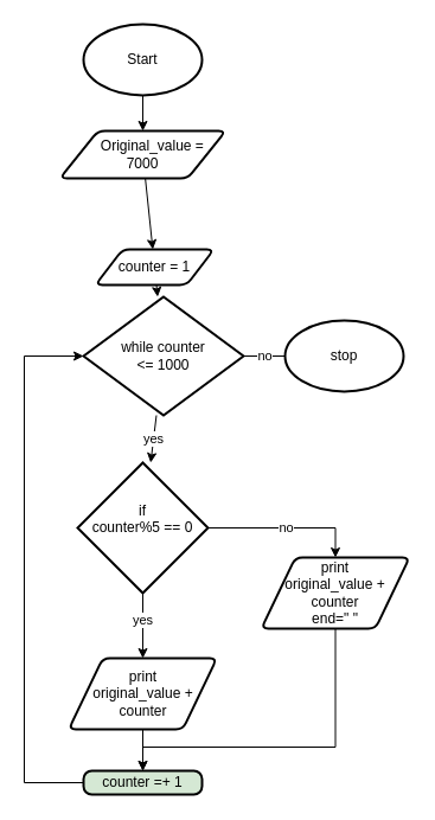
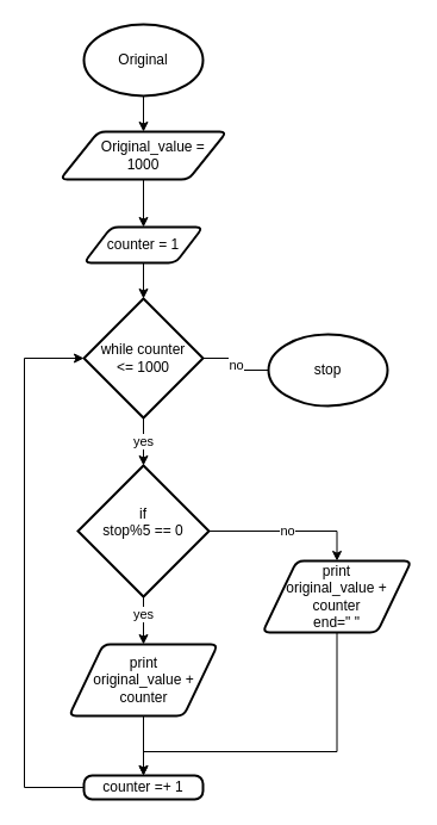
  <mxCell id="0" />
  <mxCell id="1" parent="0" />
  <mxCell id="2" value="" style="edgeStyle=none;html=1;" edge="1" parent="1" source="3" target="5"><mxGeometry relative="1" as="geometry" /></mxCell>
- <mxCell id="3" value="Start" style="strokeWidth=2;html=1;shape=mxgraph.flowchart.start_1;whiteSpace=wrap;" vertex="1" parent="1"><mxGeometry x="70" y="20" width="100" height="60" as="geometry" /></mxCell>
+ <mxCell id="3" value="Original" style="strokeWidth=2;html=1;shape=mxgraph.flowchart.start_1;whiteSpace=wrap;" vertex="1" parent="1"><mxGeometry x="70" y="20" width="100" height="60" as="geometry" /></mxCell>
  <mxCell id="4" value="" style="edgeStyle=none;html=1;" edge="1" parent="1" source="5" target="7"><mxGeometry relative="1" as="geometry" /></mxCell>
- <mxCell id="5" value="&amp;nbsp; &amp;nbsp; &amp;nbsp;Original_value = &lt;br&gt;7000" style="shape=parallelogram;html=1;strokeWidth=2;perimeter=parallelogramPerimeter;whiteSpace=wrap;rounded=1;arcSize=12;size=0.23;" vertex="1" parent="1"><mxGeometry x="50" y="110" width="140" height="40" as="geometry" /></mxCell>
+ <mxCell id="5" value="&amp;nbsp; &amp;nbsp; &amp;nbsp;Original_value = &lt;br&gt;1000" style="shape=parallelogram;html=1;strokeWidth=2;perimeter=parallelogramPerimeter;whiteSpace=wrap;rounded=1;arcSize=12;size=0.23;" vertex="1" parent="1"><mxGeometry x="50" y="110" width="140" height="40" as="geometry" /></mxCell>
  <mxCell id="6" value="" style="edgeStyle=none;html=1;" edge="1" parent="1" source="7" target="10"><mxGeometry relative="1" as="geometry" /></mxCell>
- <mxCell id="7" value="counter = 1" style="shape=parallelogram;html=1;strokeWidth=2;perimeter=parallelogramPerimeter;whiteSpace=wrap;rounded=1;arcSize=12;size=0.23;" vertex="1" parent="1"><mxGeometry x="80" y="210" width="100" height="30" as="geometry" /></mxCell>
+ <mxCell id="7" value="counter = 1" style="shape=parallelogram;html=1;strokeWidth=2;perimeter=parallelogramPerimeter;whiteSpace=wrap;rounded=1;arcSize=12;size=0.23;" vertex="1" parent="1"><mxGeometry x="70" y="190" width="100" height="30" as="geometry" /></mxCell>
  <mxCell id="8" value="yes" style="edgeStyle=none;html=1;" edge="1" parent="1" source="10" target="13"><mxGeometry relative="1" as="geometry" /></mxCell>
  <mxCell id="9" value="no" style="edgeStyle=orthogonalEdgeStyle;rounded=0;html=1;exitX=1;exitY=0.5;exitDx=0;exitDy=0;exitPerimeter=0;entryX=0;entryY=0.5;entryDx=0;entryDy=0;entryPerimeter=0;fontColor=#000000;endArrow=none;" edge="1" parent="1" source="10" target="20"><mxGeometry relative="1" as="geometry" /></mxCell>
- <mxCell id="10" value="while counter &lt;br&gt;&amp;lt;= 1000" style="strokeWidth=2;html=1;shape=mxgraph.flowchart.decision;whiteSpace=wrap;" vertex="1" parent="1"><mxGeometry x="70" y="250" width="135" height="100" as="geometry" /></mxCell>
+ <mxCell id="10" value="while counter &lt;br&gt;&amp;lt;= 1000" style="strokeWidth=2;html=1;shape=mxgraph.flowchart.decision;whiteSpace=wrap;" vertex="1" parent="1"><mxGeometry x="70" y="250" width="100" height="100" as="geometry" /></mxCell>
  <mxCell id="11" value="yes" style="edgeStyle=none;html=1;fontColor=#000000;" edge="1" parent="1" target="15"><mxGeometry relative="1" as="geometry"><mxPoint x="120" y="490" as="sourcePoint" /></mxGeometry></mxCell>
  <mxCell id="12" value="no" style="edgeStyle=orthogonalEdgeStyle;html=1;exitX=1;exitY=0.5;exitDx=0;exitDy=0;exitPerimeter=0;entryX=0.5;entryY=0;entryDx=0;entryDy=0;fontColor=#000000;rounded=0;" edge="1" parent="1" source="13" target="17"><mxGeometry relative="1" as="geometry" /></mxCell>
- <mxCell id="13" value="if&lt;br&gt;counter%5 == 0&lt;br&gt;&lt;font color=&quot;#ffffff&quot;&gt;1&lt;/font&gt;" style="strokeWidth=2;html=1;shape=mxgraph.flowchart.decision;whiteSpace=wrap;" vertex="1" parent="1"><mxGeometry x="65" y="390" width="110" height="110" as="geometry" /></mxCell>
+ <mxCell id="13" value="if&lt;br&gt;stop%5 == 0&lt;br&gt;&lt;font color=&quot;#ffffff&quot;&gt;1&lt;/font&gt;" style="strokeWidth=2;html=1;shape=mxgraph.flowchart.decision;whiteSpace=wrap;" vertex="1" parent="1"><mxGeometry x="65" y="390" width="110" height="110" as="geometry" /></mxCell>
  <mxCell id="14" value="" style="edgeStyle=orthogonalEdgeStyle;rounded=0;html=1;fontColor=#000000;" edge="1" parent="1" source="15" target="19"><mxGeometry relative="1" as="geometry" /></mxCell>
- <mxCell id="15" value="print &lt;br&gt;original_value + counter" style="shape=parallelogram;html=1;strokeWidth=2;perimeter=parallelogramPerimeter;whiteSpace=wrap;rounded=1;arcSize=12;size=0.23;fontColor=#000000;" vertex="1" parent="1"><mxGeometry x="57.5" y="555" width="125" height="60" as="geometry" /></mxCell>
+ <mxCell id="15" value="print &lt;br&gt;original_value + counter" style="shape=parallelogram;html=1;strokeWidth=2;perimeter=parallelogramPerimeter;whiteSpace=wrap;rounded=1;arcSize=12;size=0.23;fontColor=#000000;" vertex="1" parent="1"><mxGeometry x="57.5" y="540" width="125" height="60" as="geometry" /></mxCell>
  <mxCell id="16" style="edgeStyle=orthogonalEdgeStyle;rounded=0;html=1;exitX=0.5;exitY=1;exitDx=0;exitDy=0;entryX=0.5;entryY=0;entryDx=0;entryDy=0;fontColor=#000000;" edge="1" parent="1" source="17" target="19"><mxGeometry relative="1" as="geometry"><Array as="points"><mxPoint x="283" y="630" /><mxPoint x="120" y="630" /></Array></mxGeometry></mxCell>
  <mxCell id="17" value="print &lt;br&gt;original_value + counter&lt;br&gt;end=&quot; &quot;" style="shape=parallelogram;html=1;strokeWidth=2;perimeter=parallelogramPerimeter;whiteSpace=wrap;rounded=1;arcSize=12;size=0.23;fontColor=#000000;" vertex="1" parent="1"><mxGeometry x="220" y="470" width="125" height="60" as="geometry" /></mxCell>
  <mxCell id="18" style="edgeStyle=orthogonalEdgeStyle;rounded=0;html=1;exitX=0;exitY=0.5;exitDx=0;exitDy=0;entryX=0;entryY=0.5;entryDx=0;entryDy=0;entryPerimeter=0;fontColor=#000000;" edge="1" parent="1" source="19" target="10"><mxGeometry relative="1" as="geometry"><Array as="points"><mxPoint x="20" y="660" /><mxPoint x="20" y="300" /></Array></mxGeometry></mxCell>
- <mxCell id="19" value="counter =+ 1" style="rounded=1;whiteSpace=wrap;html=1;absoluteArcSize=1;arcSize=14;strokeWidth=2;fontColor=#000000;fillColor=#d5e8d4;" vertex="1" parent="1"><mxGeometry x="70" y="650" width="100" height="20" as="geometry" /></mxCell>
- <mxCell id="20" value="stop" style="strokeWidth=2;html=1;shape=mxgraph.flowchart.start_1;whiteSpace=wrap;fontColor=#000000;" vertex="1" parent="1"><mxGeometry x="240" y="270" width="100" height="60" as="geometry" /></mxCell>
+ <mxCell id="19" value="counter =+ 1" style="rounded=1;whiteSpace=wrap;html=1;absoluteArcSize=1;arcSize=14;strokeWidth=2;fontColor=#000000;" vertex="1" parent="1"><mxGeometry x="70" y="650" width="100" height="20" as="geometry" /></mxCell>
+ <mxCell id="20" value="stop" style="strokeWidth=2;html=1;shape=mxgraph.flowchart.start_1;whiteSpace=wrap;fontColor=#000000;" vertex="1" parent="1"><mxGeometry x="225" y="280" width="100" height="60" as="geometry" /></mxCell>
